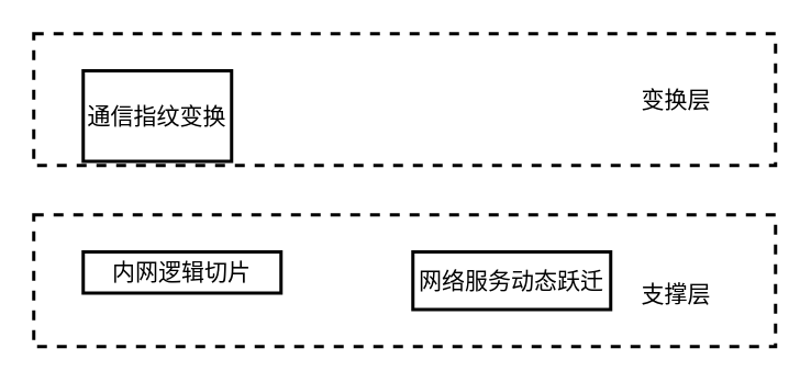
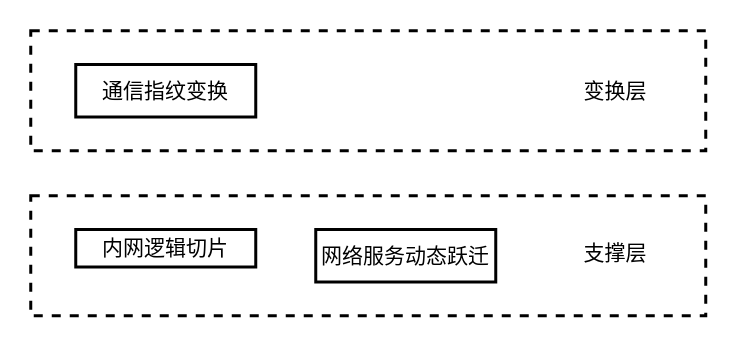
  <mxCell id="0" />
  <mxCell id="1" parent="0" />
  <mxCell id="2" value="" style="rounded=0;whiteSpace=wrap;html=1;fillColor=none;dashed=1;strokeWidth=2;" vertex="1" parent="1"><mxGeometry x="20" y="20" width="450" height="80" as="geometry" /></mxCell>
- <mxCell id="3" value="通信指纹变换" style="rounded=0;whiteSpace=wrap;html=1;strokeWidth=2;fillColor=none;fontSize=14;" vertex="1" parent="1"><mxGeometry x="50" y="42.5" width="90" height="55" as="geometry" /></mxCell>
+ <mxCell id="3" value="通信指纹变换" style="rounded=0;whiteSpace=wrap;html=1;strokeWidth=2;fillColor=none;fontSize=14;" vertex="1" parent="1"><mxGeometry x="50" y="42.5" width="120" height="35" as="geometry" /></mxCell>
  <mxCell id="4" value="变换层" style="text;html=1;strokeColor=none;fillColor=none;align=center;verticalAlign=middle;whiteSpace=wrap;rounded=0;fontSize=14;" vertex="1" parent="1"><mxGeometry x="380" y="45" width="60" height="30" as="geometry" /></mxCell>
  <mxCell id="5" value="" style="rounded=0;whiteSpace=wrap;html=1;fillColor=none;dashed=1;strokeWidth=2;" vertex="1" parent="1"><mxGeometry x="20" y="130" width="450" height="80" as="geometry" /></mxCell>
  <mxCell id="6" value="内网逻辑切片" style="rounded=0;whiteSpace=wrap;html=1;strokeWidth=2;fillColor=none;fontSize=14;" vertex="1" parent="1"><mxGeometry x="50" y="152.5" width="120" height="25" as="geometry" /></mxCell>
- <mxCell id="7" value="网络服务动态跃迁" style="rounded=0;whiteSpace=wrap;html=1;strokeWidth=2;fillColor=none;fontSize=14;" vertex="1" parent="1"><mxGeometry x="250" y="152.5" width="120" height="35" as="geometry" /></mxCell>
- <mxCell id="8" value="支撑层" style="text;html=1;strokeColor=none;fillColor=none;align=center;verticalAlign=middle;whiteSpace=wrap;rounded=0;fontSize=14;" vertex="1" parent="1"><mxGeometry x="380" y="162.5" width="60" height="30" as="geometry" /></mxCell>
+ <mxCell id="7" value="网络服务动态跃迁" style="rounded=0;whiteSpace=wrap;html=1;strokeWidth=2;fillColor=none;fontSize=14;" vertex="1" parent="1"><mxGeometry x="210" y="152.5" width="120" height="35" as="geometry" /></mxCell>
+ <mxCell id="8" value="支撑层" style="text;html=1;strokeColor=none;fillColor=none;align=center;verticalAlign=middle;whiteSpace=wrap;rounded=0;fontSize=14;" vertex="1" parent="1"><mxGeometry x="380" y="152.5" width="60" height="30" as="geometry" /></mxCell>
